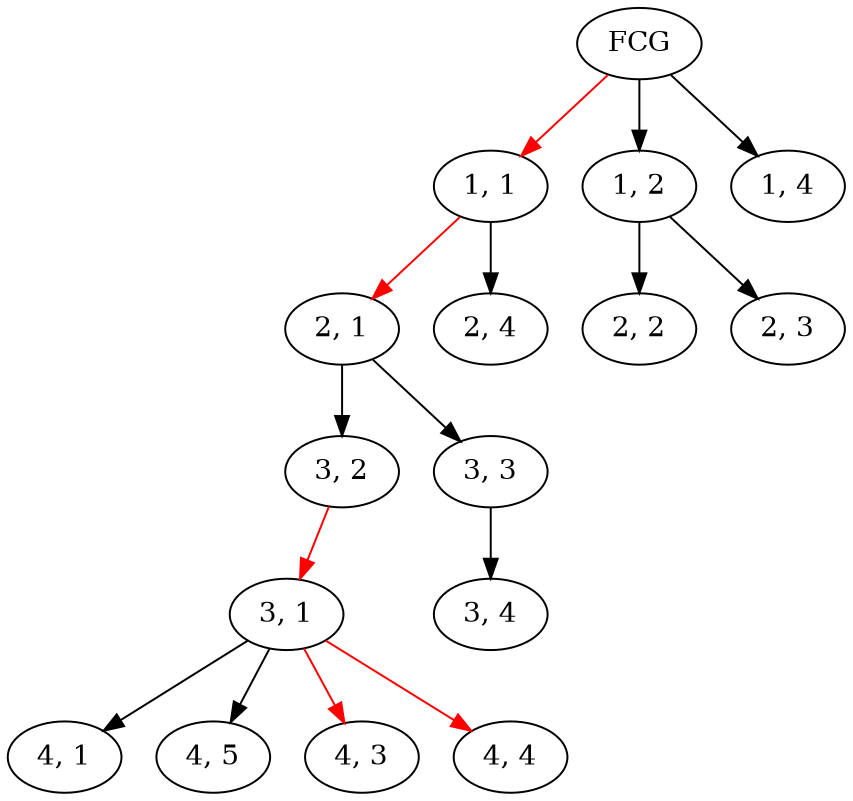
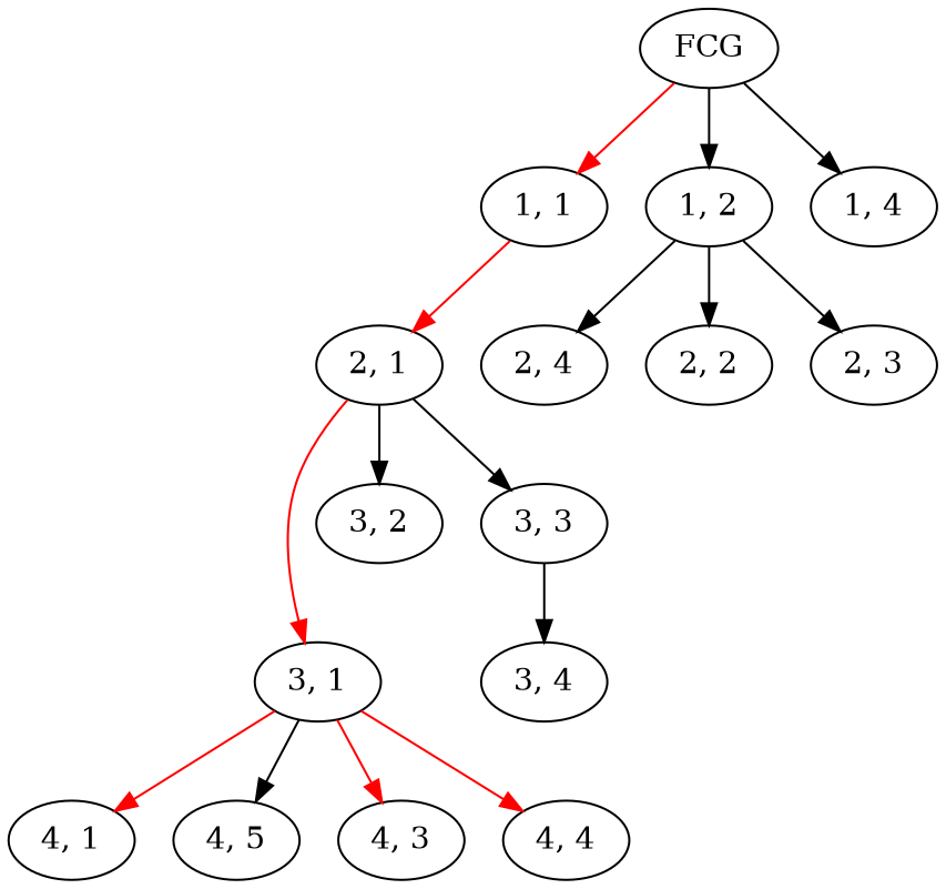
  digraph {
    edge [color=black]
    FCG
    "1, 1"
    "1, 2"
    "1, 4"
    "2, 1"
    "2, 4"
    "2, 2"
    "2, 3"
    "3, 1"
    "3, 2"
    "3, 3"
    "4, 1"
    n13 [label="4, 5"]
    "4, 3"
    "4, 4"
    "3, 4"
    FCG -> "1, 1" [color=red]
    FCG -> "1, 2"
    FCG -> "1, 4"
    "1, 1" -> "2, 1" [color=red]
-   "1, 1" -> "2, 4"
+   "1, 2" -> "2, 4"
    "1, 2" -> "2, 2"
    "1, 2" -> "2, 3"
-   "3, 2" -> "3, 1" [color=red]
+   "2, 1" -> "3, 1" [color=red]
    "2, 1" -> "3, 2"
    "2, 1" -> "3, 3"
-   "3, 1" -> "4, 1"
+   "3, 1" -> "4, 1" [color=red]
    "3, 1" -> n13
    "3, 1" -> "4, 3" [color=red]
    "3, 1" -> "4, 4" [color=red]
    "3, 3" -> "3, 4"
  }
